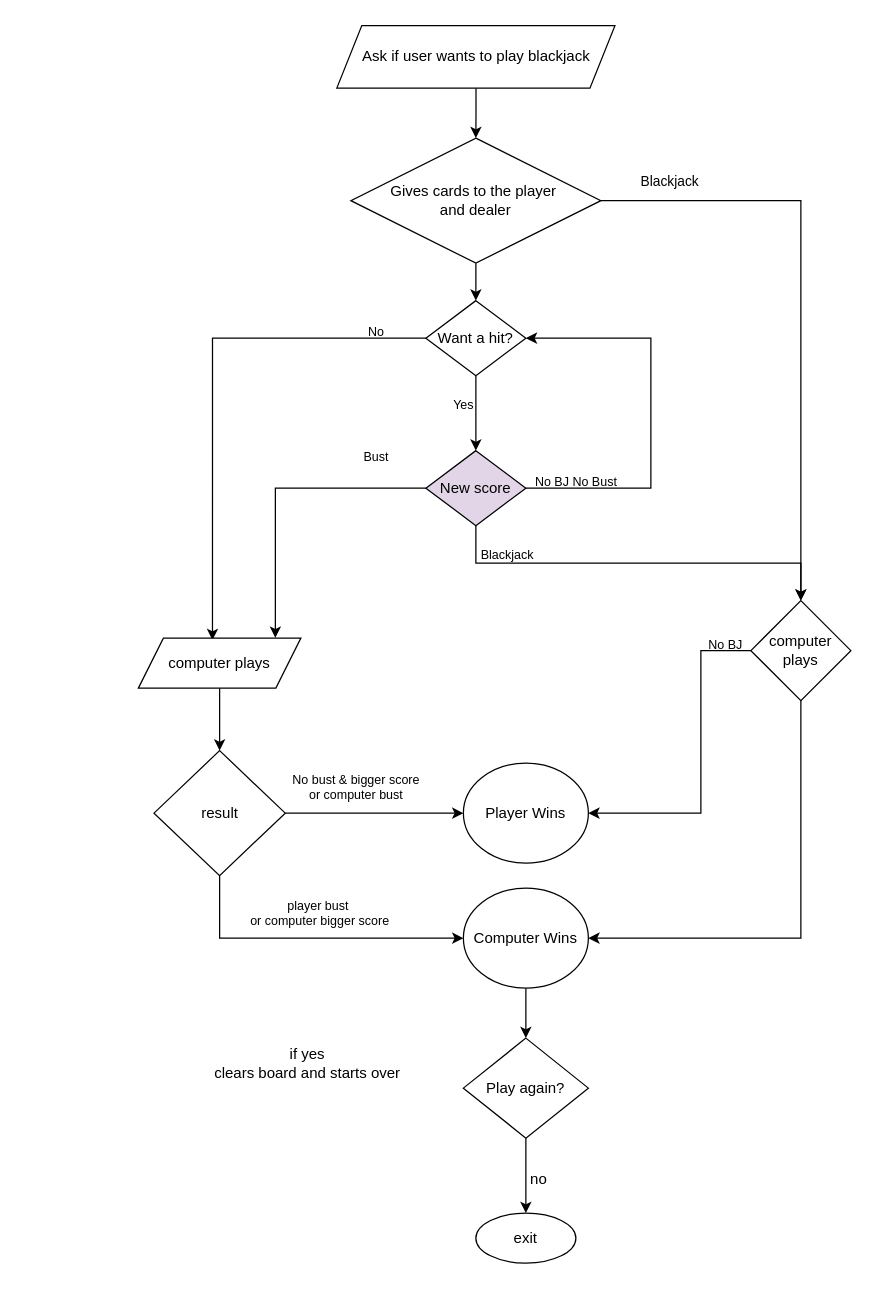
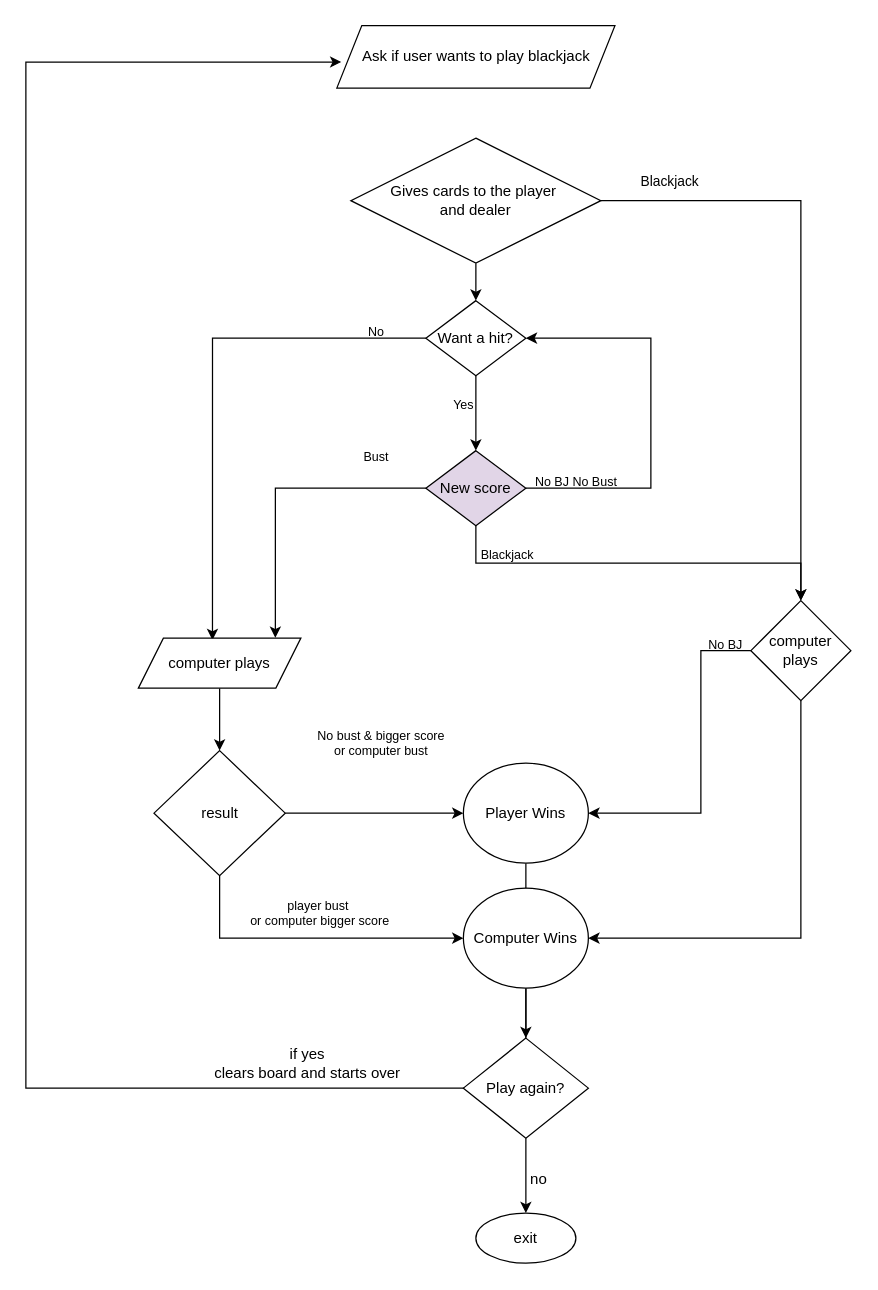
  <mxCell id="0" />
  <mxCell id="1" parent="0" />
- <mxCell id="2" style="edgeStyle=orthogonalEdgeStyle;rounded=0;orthogonalLoop=1;jettySize=auto;html=1;entryX=0.5;entryY=0;entryDx=0;entryDy=0;" edge="1" parent="1" source="3" target="6"><mxGeometry relative="1" as="geometry" /></mxCell>
  <mxCell id="3" value="Ask if user wants to play blackjack" style="shape=parallelogram;perimeter=parallelogramPerimeter;whiteSpace=wrap;html=1;fixedSize=1;" vertex="1" parent="1"><mxGeometry x="268.75" y="20" width="222.5" height="50" as="geometry" /></mxCell>
  <mxCell id="4" style="edgeStyle=orthogonalEdgeStyle;rounded=0;orthogonalLoop=1;jettySize=auto;html=1;entryX=0.5;entryY=0;entryDx=0;entryDy=0;" edge="1" parent="1" source="6" target="22"><mxGeometry relative="1" as="geometry"><mxPoint x="640" y="420" as="targetPoint" /><Array as="points"><mxPoint x="640" y="160" /></Array></mxGeometry></mxCell>
  <mxCell id="5" style="edgeStyle=orthogonalEdgeStyle;rounded=0;orthogonalLoop=1;jettySize=auto;html=1;entryX=0.5;entryY=0;entryDx=0;entryDy=0;" edge="1" parent="1" source="6" target="10"><mxGeometry relative="1" as="geometry"><mxPoint x="380.04" y="248.68" as="targetPoint" /><Array as="points" /></mxGeometry></mxCell>
  <mxCell id="6" value="Gives cards to the player&amp;nbsp;&lt;div&gt;and dealer&lt;/div&gt;" style="rhombus;whiteSpace=wrap;html=1;" vertex="1" parent="1"><mxGeometry x="280" y="110" width="200" height="100" as="geometry" /></mxCell>
  <mxCell id="7" value="Blackjack" style="text;html=1;align=center;verticalAlign=middle;resizable=0;points=[];autosize=1;strokeColor=none;fillColor=none;fontSize=11;" vertex="1" parent="1"><mxGeometry x="500" y="130" width="70" height="30" as="geometry" /></mxCell>
  <mxCell id="8" style="edgeStyle=orthogonalEdgeStyle;rounded=0;orthogonalLoop=1;jettySize=auto;html=1;entryX=0.456;entryY=0.039;entryDx=0;entryDy=0;entryPerimeter=0;" edge="1" parent="1" source="10" target="29"><mxGeometry relative="1" as="geometry"><mxPoint x="220" y="510" as="targetPoint" /><Array as="points"><mxPoint x="170" y="270" /><mxPoint x="170" y="512" /><mxPoint x="169" y="512" /></Array></mxGeometry></mxCell>
  <mxCell id="9" style="edgeStyle=orthogonalEdgeStyle;rounded=0;orthogonalLoop=1;jettySize=auto;html=1;entryX=0.5;entryY=0;entryDx=0;entryDy=0;" edge="1" parent="1" source="10" target="16"><mxGeometry relative="1" as="geometry"><mxPoint x="380" y="350" as="targetPoint" /><Array as="points" /></mxGeometry></mxCell>
  <mxCell id="10" value="Want a hit?" style="rhombus;whiteSpace=wrap;html=1;fontSize=12;align=center;" vertex="1" parent="1"><mxGeometry x="340" y="240" width="80" height="60" as="geometry" /></mxCell>
  <mxCell id="11" value="No" style="text;html=1;align=center;verticalAlign=middle;resizable=0;points=[];autosize=1;strokeColor=none;fillColor=none;fontSize=10;" vertex="1" parent="1"><mxGeometry x="280" y="250" width="40" height="30" as="geometry" /></mxCell>
  <mxCell id="12" value="Yes" style="text;html=1;align=center;verticalAlign=middle;resizable=0;points=[];autosize=1;strokeColor=none;fillColor=none;fontSize=10;" vertex="1" parent="1"><mxGeometry x="350" y="308" width="40" height="30" as="geometry" /></mxCell>
  <mxCell id="13" style="edgeStyle=orthogonalEdgeStyle;rounded=0;orthogonalLoop=1;jettySize=auto;html=1;entryX=0.843;entryY=-0.007;entryDx=0;entryDy=0;entryPerimeter=0;" edge="1" parent="1" source="16" target="29"><mxGeometry relative="1" as="geometry"><mxPoint x="270" y="510" as="targetPoint" /><Array as="points"><mxPoint x="220" y="390" /><mxPoint x="220" y="510" /></Array></mxGeometry></mxCell>
  <mxCell id="14" style="edgeStyle=orthogonalEdgeStyle;rounded=0;orthogonalLoop=1;jettySize=auto;html=1;entryX=1;entryY=0.5;entryDx=0;entryDy=0;" edge="1" parent="1" source="16" target="10"><mxGeometry relative="1" as="geometry"><Array as="points"><mxPoint x="520" y="390" /><mxPoint x="520" y="270" /></Array></mxGeometry></mxCell>
  <mxCell id="15" style="edgeStyle=orthogonalEdgeStyle;rounded=0;orthogonalLoop=1;jettySize=auto;html=1;exitX=0.5;exitY=1;exitDx=0;exitDy=0;entryX=0.5;entryY=0;entryDx=0;entryDy=0;" edge="1" parent="1" target="22"><mxGeometry relative="1" as="geometry"><mxPoint x="640" y="470" as="targetPoint" /><mxPoint x="380" y="400" as="sourcePoint" /><Array as="points"><mxPoint x="380" y="450" /><mxPoint x="640" y="450" /></Array></mxGeometry></mxCell>
  <mxCell id="16" value="New score" style="rhombus;whiteSpace=wrap;html=1;fillColor=#e1d5e7;" vertex="1" parent="1"><mxGeometry x="340" y="360" width="80" height="60" as="geometry" /></mxCell>
  <mxCell id="17" value="No BJ No&amp;nbsp;&lt;span style=&quot;background-color: initial;&quot;&gt;Bust&lt;/span&gt;" style="text;html=1;align=center;verticalAlign=middle;resizable=0;points=[];autosize=1;strokeColor=none;fillColor=none;fontSize=10;" vertex="1" parent="1"><mxGeometry x="415" y="370" width="90" height="30" as="geometry" /></mxCell>
  <mxCell id="18" value="&lt;font style=&quot;font-size: 10px;&quot;&gt;Blackjack&lt;/font&gt;" style="text;html=1;align=center;verticalAlign=middle;resizable=0;points=[];autosize=1;strokeColor=none;fillColor=none;" vertex="1" parent="1"><mxGeometry x="370" y="428" width="70" height="30" as="geometry" /></mxCell>
  <mxCell id="19" value="&lt;font style=&quot;font-size: 10px;&quot;&gt;Bust&lt;/font&gt;" style="text;html=1;align=center;verticalAlign=middle;resizable=0;points=[];autosize=1;strokeColor=none;fillColor=none;fontSize=10;" vertex="1" parent="1"><mxGeometry x="280" y="350" width="40" height="30" as="geometry" /></mxCell>
  <mxCell id="20" style="edgeStyle=orthogonalEdgeStyle;rounded=0;orthogonalLoop=1;jettySize=auto;html=1;entryX=1;entryY=0.5;entryDx=0;entryDy=0;" edge="1" parent="1" source="22" target="25"><mxGeometry relative="1" as="geometry"><mxPoint x="560" y="630" as="targetPoint" /><Array as="points"><mxPoint x="560" y="520" /><mxPoint x="560" y="650" /></Array></mxGeometry></mxCell>
  <mxCell id="21" style="edgeStyle=orthogonalEdgeStyle;rounded=0;orthogonalLoop=1;jettySize=auto;html=1;entryX=1;entryY=0.5;entryDx=0;entryDy=0;exitX=0.5;exitY=1;exitDx=0;exitDy=0;" edge="1" parent="1" source="22" target="27"><mxGeometry relative="1" as="geometry"><mxPoint x="720" y="630" as="targetPoint" /><Array as="points"><mxPoint x="640" y="750" /></Array></mxGeometry></mxCell>
  <mxCell id="22" value="computer plays" style="rhombus;whiteSpace=wrap;html=1;" vertex="1" parent="1"><mxGeometry x="600" y="480" width="80" height="80" as="geometry" /></mxCell>
  <mxCell id="23" value="No BJ" style="text;html=1;align=center;verticalAlign=middle;whiteSpace=wrap;rounded=0;fontSize=10;" vertex="1" parent="1"><mxGeometry x="550" y="500" width="60" height="30" as="geometry" /></mxCell>
+ <mxCell id="24" style="edgeStyle=orthogonalEdgeStyle;rounded=0;orthogonalLoop=1;jettySize=auto;html=1;entryX=0.016;entryY=0.582;entryDx=0;entryDy=0;entryPerimeter=0;" edge="1" parent="1" source="25" target="3"><mxGeometry relative="1" as="geometry"><mxPoint x="20" y="50" as="targetPoint" /><Array as="points"><mxPoint x="420" y="870" /><mxPoint x="20" y="870" /><mxPoint x="20" y="49" /></Array></mxGeometry></mxCell>
  <mxCell id="25" value="Player Wins" style="ellipse;whiteSpace=wrap;html=1;" vertex="1" parent="1"><mxGeometry x="370" y="610" width="100" height="80" as="geometry" /></mxCell>
  <mxCell id="26" style="edgeStyle=orthogonalEdgeStyle;rounded=0;orthogonalLoop=1;jettySize=auto;html=1;" edge="1" parent="1" source="27"><mxGeometry relative="1" as="geometry"><mxPoint x="420" y="830" as="targetPoint" /></mxGeometry></mxCell>
  <mxCell id="27" value="Computer Wins" style="ellipse;whiteSpace=wrap;html=1;" vertex="1" parent="1"><mxGeometry x="370" y="710" width="100" height="80" as="geometry" /></mxCell>
  <mxCell id="28" style="edgeStyle=orthogonalEdgeStyle;rounded=0;orthogonalLoop=1;jettySize=auto;html=1;entryX=0.5;entryY=0;entryDx=0;entryDy=0;" edge="1" parent="1" source="29" target="32"><mxGeometry relative="1" as="geometry" /></mxCell>
  <mxCell id="29" value="computer plays" style="shape=parallelogram;perimeter=parallelogramPerimeter;whiteSpace=wrap;html=1;fixedSize=1;" vertex="1" parent="1"><mxGeometry x="110" y="510" width="130" height="40" as="geometry" /></mxCell>
  <mxCell id="30" style="edgeStyle=orthogonalEdgeStyle;rounded=0;orthogonalLoop=1;jettySize=auto;html=1;entryX=0;entryY=0.5;entryDx=0;entryDy=0;" edge="1" parent="1" source="32" target="25"><mxGeometry relative="1" as="geometry"><Array as="points"><mxPoint x="260" y="650" /><mxPoint x="260" y="650" /></Array></mxGeometry></mxCell>
  <mxCell id="31" style="edgeStyle=orthogonalEdgeStyle;rounded=0;orthogonalLoop=1;jettySize=auto;html=1;entryX=0;entryY=0.5;entryDx=0;entryDy=0;" edge="1" parent="1" source="32" target="27"><mxGeometry relative="1" as="geometry"><Array as="points"><mxPoint x="175" y="750" /></Array></mxGeometry></mxCell>
  <mxCell id="32" value="result" style="rhombus;whiteSpace=wrap;html=1;" vertex="1" parent="1"><mxGeometry x="122.5" y="600" width="105" height="100" as="geometry" /></mxCell>
- <mxCell id="33" value="No bust &amp;amp; bigger score&lt;div style=&quot;font-size: 10px;&quot;&gt;or computer bust&lt;/div&gt;&lt;div style=&quot;font-size: 10px;&quot;&gt;&lt;div style=&quot;font-size: 10px;&quot;&gt;&lt;br style=&quot;font-size: 10px;&quot;&gt;&lt;/div&gt;&lt;/div&gt;" style="text;html=1;align=center;verticalAlign=middle;whiteSpace=wrap;rounded=0;fontSize=10;" vertex="1" parent="1"><mxGeometry x="227.5" y="620" width="112.5" height="30" as="geometry" /></mxCell>
+ <mxCell id="33" value="No bust &amp;amp; bigger score&lt;div style=&quot;font-size: 10px;&quot;&gt;or computer bust&lt;/div&gt;&lt;div style=&quot;font-size: 10px;&quot;&gt;&lt;div style=&quot;font-size: 10px;&quot;&gt;&lt;br style=&quot;font-size: 10px;&quot;&gt;&lt;/div&gt;&lt;/div&gt;" style="text;html=1;align=center;verticalAlign=middle;whiteSpace=wrap;rounded=0;fontSize=10;" vertex="1" parent="1"><mxGeometry x="247.5" y="585" width="112.5" height="30" as="geometry" /></mxCell>
  <mxCell id="34" value="player bust&amp;nbsp;&lt;div style=&quot;font-size: 10px;&quot;&gt;or computer bigger score&lt;/div&gt;" style="text;html=1;align=center;verticalAlign=middle;resizable=0;points=[];autosize=1;strokeColor=none;fillColor=none;fontSize=10;" vertex="1" parent="1"><mxGeometry x="190" y="710" width="130" height="40" as="geometry" /></mxCell>
  <mxCell id="35" value="if yes&lt;div&gt;clears board and starts over&lt;/div&gt;" style="text;html=1;align=center;verticalAlign=middle;resizable=0;points=[];autosize=1;strokeColor=none;fillColor=none;" vertex="1" parent="1"><mxGeometry x="160" y="830" width="170" height="40" as="geometry" /></mxCell>
  <mxCell id="36" style="edgeStyle=orthogonalEdgeStyle;rounded=0;orthogonalLoop=1;jettySize=auto;html=1;" edge="1" parent="1" source="37"><mxGeometry relative="1" as="geometry"><mxPoint x="420" y="970" as="targetPoint" /></mxGeometry></mxCell>
  <mxCell id="37" value="Play again?" style="rhombus;whiteSpace=wrap;html=1;" vertex="1" parent="1"><mxGeometry x="370" y="830" width="100" height="80" as="geometry" /></mxCell>
  <mxCell id="38" value="no" style="text;html=1;align=center;verticalAlign=middle;resizable=0;points=[];autosize=1;strokeColor=none;fillColor=none;" vertex="1" parent="1"><mxGeometry x="410" y="928" width="40" height="30" as="geometry" /></mxCell>
  <mxCell id="39" value="exit" style="ellipse;whiteSpace=wrap;html=1;" vertex="1" parent="1"><mxGeometry x="380" y="970" width="80" height="40" as="geometry" /></mxCell>
